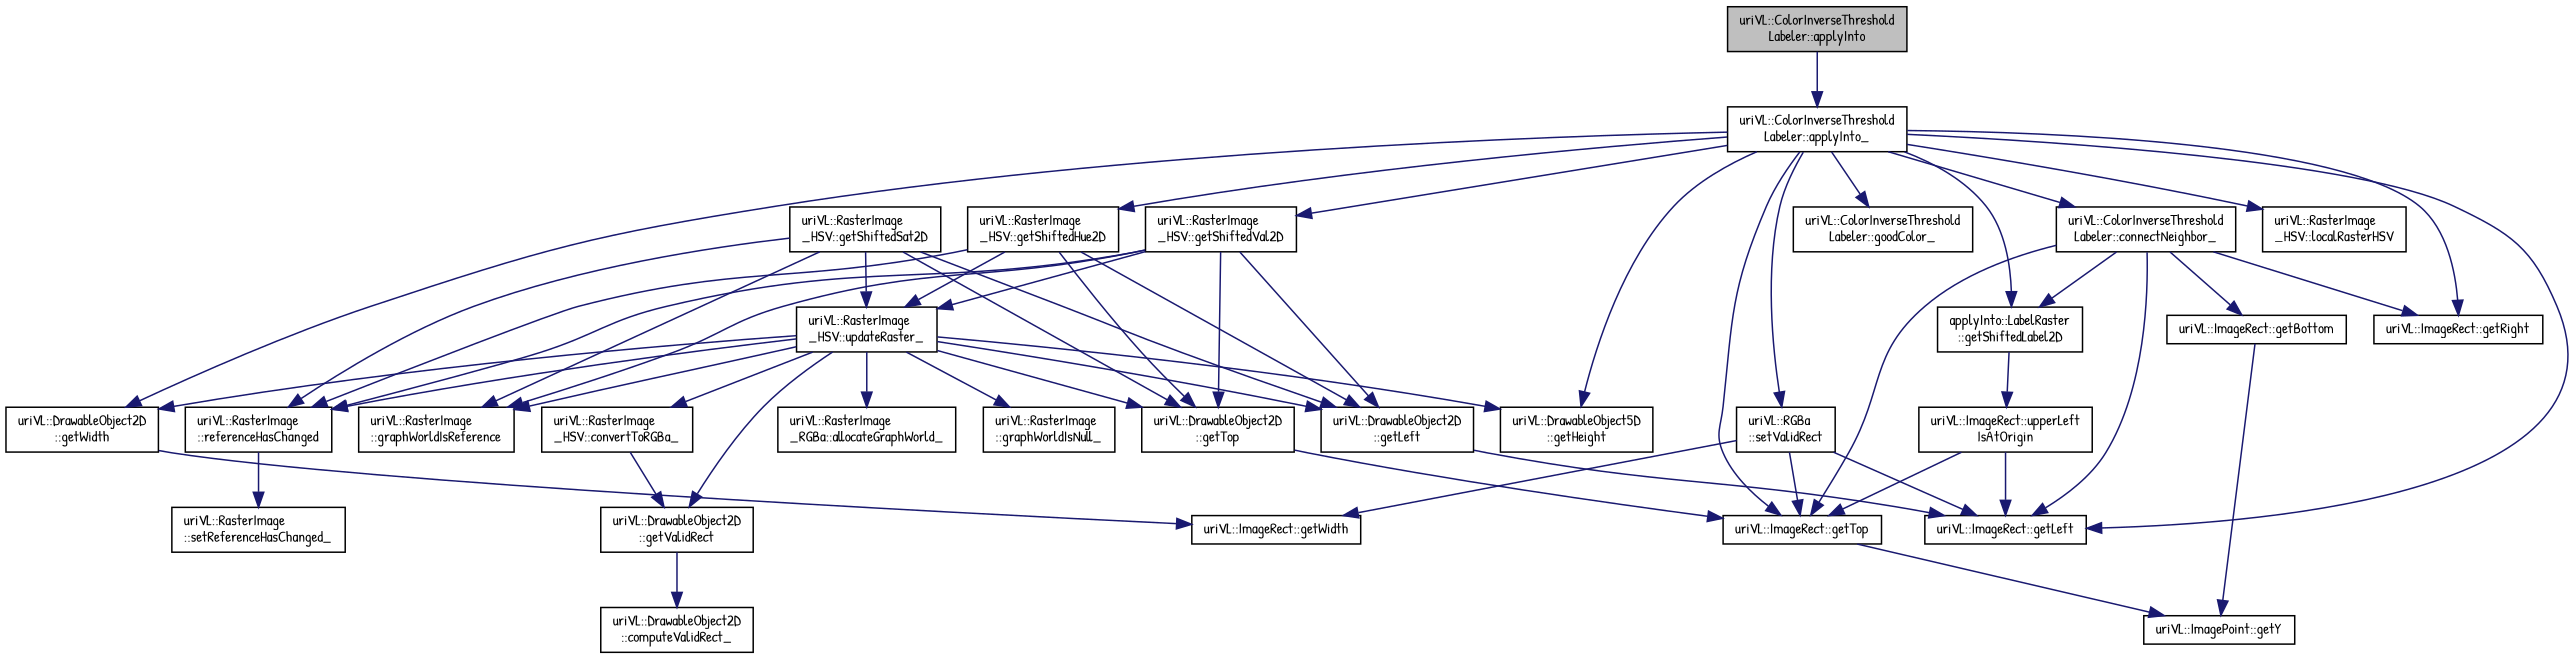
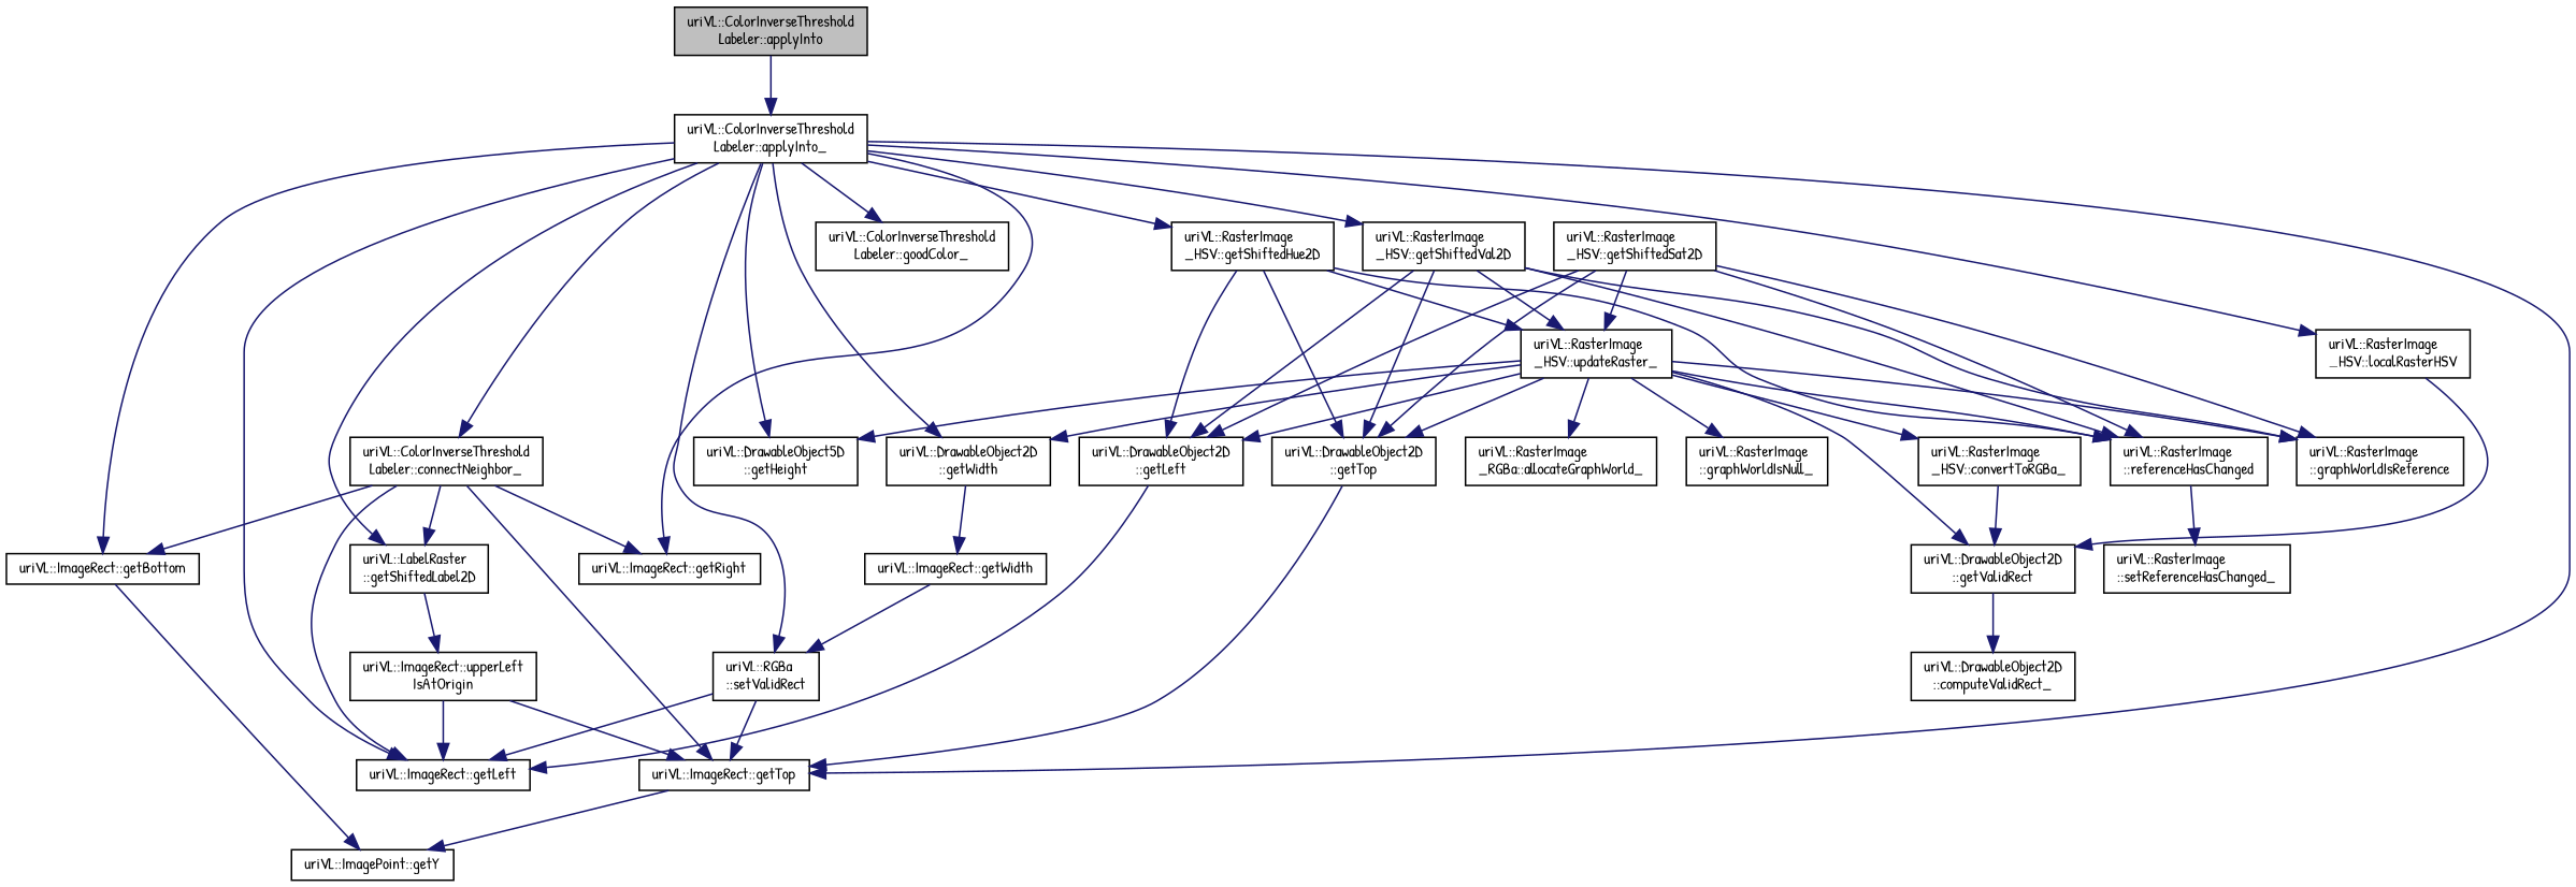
  digraph {
    fontname="Patrick Hand"
    rankdir=TB
    node [color=black fillcolor=white fontname="Patrick Hand" fontsize=10 shape=record style=filled]
    edge [color=midnightblue fontname="Patrick Hand" fontsize=10 labelfontname=Helvetica labelfontsize=10 style=solid]
    n1 [fillcolor=grey75 fontcolor=black height=0.2 label="uriVL::ColorInverseThreshold\lLabeler::applyInto" width=0.4]
    n2 [height=0.2 label="uriVL::ColorInverseThreshold\lLabeler::applyInto_" width=0.4]
    n3 [height=0.2 label="uriVL::RasterImage\l_HSV::localRasterHSV" width=0.4]
    n4 [height=0.2 label="uriVL::DrawableObject5D\l::getHeight" width=0.4]
    n5 [height=0.2 label="uriVL::DrawableObject2D\l::getWidth" width=0.4]
    n6 [height=0.2 label="uriVL::ImageRect::getTop" width=0.4]
    n7 [height=0.2 label="uriVL::ImageRect::getLeft" width=0.4]
    n8 [height=0.2 label="uriVL::RasterImage\l_HSV::getShiftedVal2D" width=0.4]
-   n9 [height=0.2 label="applyInto::LabelRaster\l::getShiftedLabel2D" width=0.4]
+   n9 [height=0.2 label="uriVL::LabelRaster\l::getShiftedLabel2D" width=0.4]
    n10 [height=0.2 label="uriVL::RasterImage\l_HSV::getShiftedHue2D" width=0.4]
    n11 [height=0.2 label="uriVL::ImageRect::getBottom" width=0.4]
    n12 [height=0.2 label="uriVL::ImageRect::getRight" width=0.4]
    n13 [height=0.2 label="uriVL::ColorInverseThreshold\lLabeler::goodColor_" width=0.4]
    n14 [height=0.2 label="uriVL::ColorInverseThreshold\lLabeler::connectNeighbor_" width=0.4]
    n15 [height=0.2 label="uriVL::RGBa\l::setValidRect" width=0.4]
    n16 [height=0.2 label="uriVL::DrawableObject2D\l::getValidRect" width=0.4]
    n17 [height=0.2 label="uriVL::RasterImage\l_HSV::getShiftedSat2D" width=0.4]
    n18 [height=0.2 label="uriVL::RasterImage\l::graphWorldIsReference" width=0.4]
    n19 [height=0.2 label="uriVL::RasterImage\l::referenceHasChanged" width=0.4]
    n20 [height=0.2 label="uriVL::RasterImage\l_HSV::updateRaster_" width=0.4]
    n21 [height=0.2 label="uriVL::DrawableObject2D\l::getTop" width=0.4]
    n22 [height=0.2 label="uriVL::DrawableObject2D\l::getLeft" width=0.4]
    n23 [height=0.2 label="uriVL::ImageRect::getWidth" width=0.4]
    n24 [height=0.2 label="uriVL::ImagePoint::getY" width=0.4]
    n25 [height=0.2 label="uriVL::ImageRect::upperLeft\lIsAtOrigin" width=0.4]
    n26 [height=0.2 label="uriVL::DrawableObject2D\l::computeValidRect_" width=0.4]
    n27 [height=0.2 label="uriVL::RasterImage\l::setReferenceHasChanged_" width=0.4]
    n28 [height=0.2 label="uriVL::RasterImage\l::graphWorldIsNull_" width=0.4]
    n29 [height=0.2 label="uriVL::RasterImage\l_RGBa::allocateGraphWorld_" width=0.4]
    n30 [height=0.2 label="uriVL::RasterImage\l_HSV::convertToRGBa_" width=0.4]
    n1 -> n2
    n2 -> n3
    n2 -> n4
    n2 -> n5
    n2 -> n6
    n2 -> n7
    n2 -> n8
    n2 -> n9
    n2 -> n10
+   n2 -> n11
    n2 -> n12
    n2 -> n13
    n2 -> n14
    n2 -> n15
+   n3 -> n16
    n5 -> n23
    n6 -> n24
    n8 -> n18
    n8 -> n19
    n8 -> n20
    n8 -> n21
    n8 -> n22
    n9 -> n25
    n10 -> n19
    n10 -> n20
    n10 -> n21
    n10 -> n22
    n11 -> n24
    n14 -> n6
    n14 -> n7
    n14 -> n9
    n14 -> n11
    n14 -> n12
    n15 -> n6
    n15 -> n7
-   n15 -> n23
+   n23 -> n15
    n16 -> n26
    n17 -> n18
    n17 -> n19
    n17 -> n20
    n17 -> n21
    n17 -> n22
    n19 -> n27
    n20 -> n4
    n20 -> n5
    n20 -> n16
    n20 -> n18
    n20 -> n19
    n20 -> n21
    n20 -> n22
    n20 -> n28
    n20 -> n29
    n20 -> n30
    n21 -> n6
    n22 -> n7
    n25 -> n6
    n25 -> n7
    n30 -> n16
  }
